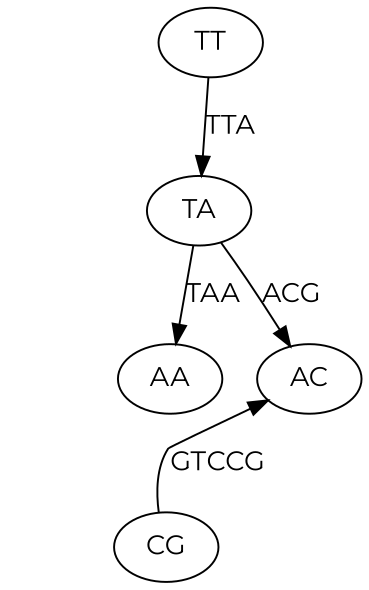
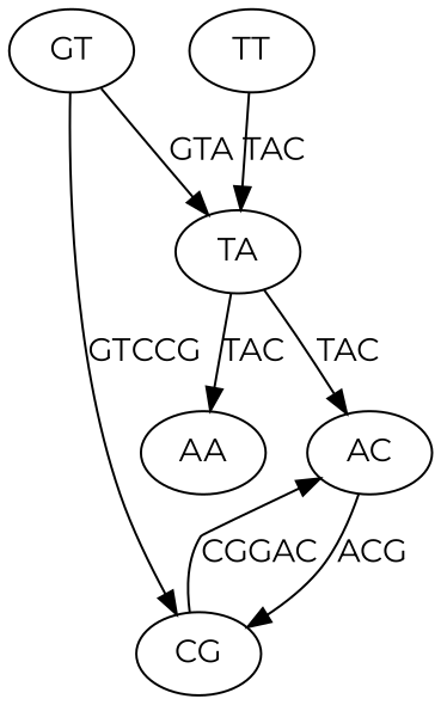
  digraph {
    fontname=Montserrat
    node [fontname=Montserrat]
    edge [fontname=Montserrat]
+   GT
    TA
    CG
    AC
    AA
    TT
-   TA -> AC [label=ACG]
-   TA -> AA [label=TAA]
-   CG -> AC [label=GTCCG]
-   TT -> TA [label=TTA]
+   GT -> TA [label=GTA]
+   GT -> CG [label=GTCCG]
+   TA -> AC [label=TAC]
+   TA -> AA [label=TAC]
+   CG -> AC [label=CGGAC]
+   AC -> CG [label=ACG]
+   TT -> TA [label=TAC]
  }
